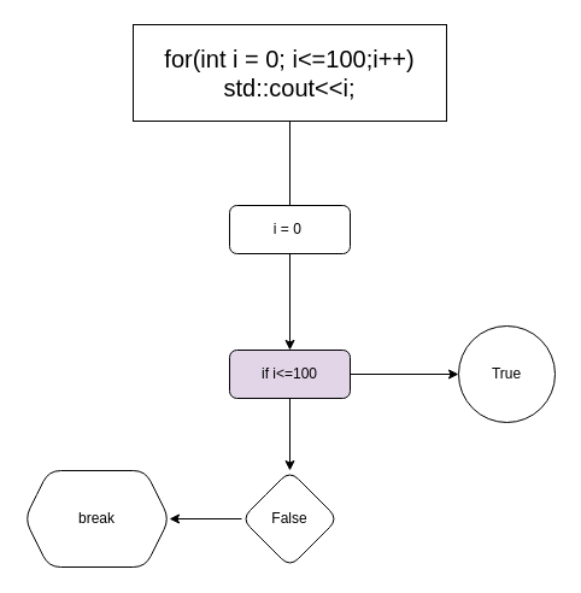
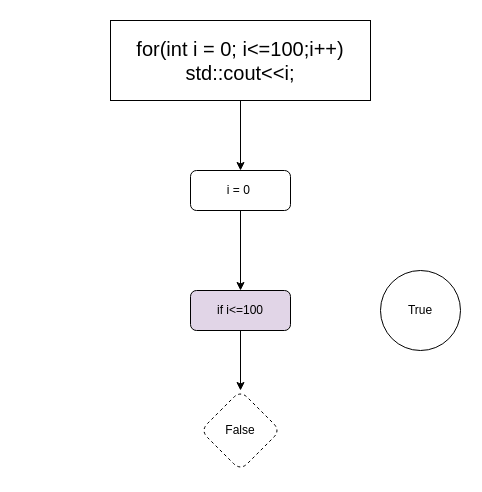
  <mxCell id="0" />
  <mxCell id="1" parent="0" />
- <mxCell id="2" value="" style="edgeStyle=orthogonalEdgeStyle;rounded=0;orthogonalLoop=1;jettySize=auto;html=1;endArrow=none;" parent="1" source="3" target="5" edge="1"><mxGeometry relative="1" as="geometry" /></mxCell>
+ <mxCell id="2" value="" style="edgeStyle=orthogonalEdgeStyle;rounded=0;orthogonalLoop=1;jettySize=auto;html=1;" parent="1" source="3" target="5" edge="1"><mxGeometry relative="1" as="geometry" /></mxCell>
  <mxCell id="3" value="&lt;font style=&quot;font-size: 20px;&quot;&gt;for(int i = 0; i&amp;lt;=100;i++)&lt;/font&gt;&lt;div&gt;&lt;span style=&quot;font-size: 20px;&quot;&gt;std::cout&amp;lt;&amp;lt;i;&lt;/span&gt;&lt;/div&gt;" style="rounded=0;whiteSpace=wrap;html=1;" parent="1" vertex="1"><mxGeometry x="110" y="20" width="260" height="80" as="geometry" /></mxCell>
  <mxCell id="4" value="" style="edgeStyle=orthogonalEdgeStyle;rounded=0;orthogonalLoop=1;jettySize=auto;html=1;" parent="1" source="5" target="8" edge="1"><mxGeometry relative="1" as="geometry" /></mxCell>
  <mxCell id="5" value="i = 0&lt;font data-immersive-translate-loading-id=&quot;1&quot; lang=&quot;zh-CN&quot; translate=&quot;no&quot; class=&quot;notranslate immersive-translate-target-wrapper&quot;&gt;&amp;nbsp; &lt;font class=&quot;immersive-translate-loading-spinner notranslate&quot;&gt;&lt;/font&gt;&lt;/font&gt;" style="rounded=1;whiteSpace=wrap;html=1;" parent="1" vertex="1"><mxGeometry x="190" y="170" width="100" height="40" as="geometry" /></mxCell>
  <mxCell id="6" value="" style="edgeStyle=orthogonalEdgeStyle;rounded=0;orthogonalLoop=1;jettySize=auto;html=1;" edge="1" parent="1" source="8" target="10"><mxGeometry relative="1" as="geometry" /></mxCell>
- <mxCell id="7" value="" style="edgeStyle=orthogonalEdgeStyle;rounded=0;orthogonalLoop=1;jettySize=auto;html=1;" edge="1" parent="1" source="8" target="12"><mxGeometry relative="1" as="geometry" /></mxCell>
  <mxCell id="8" value="if i&amp;lt;=100" style="rounded=1;whiteSpace=wrap;html=1;fillColor=#e1d5e7;" parent="1" vertex="1"><mxGeometry x="190" y="290" width="100" height="40" as="geometry" /></mxCell>
- <mxCell id="9" value="" style="edgeStyle=orthogonalEdgeStyle;rounded=0;orthogonalLoop=1;jettySize=auto;html=1;" edge="1" parent="1" source="10" target="11"><mxGeometry relative="1" as="geometry" /></mxCell>
- <mxCell id="10" value="False" style="rhombus;whiteSpace=wrap;html=1;rounded=1;" vertex="1" parent="1"><mxGeometry x="200" y="390" width="80" height="80" as="geometry" /></mxCell>
- <mxCell id="11" value="break" style="shape=hexagon;perimeter=hexagonPerimeter2;whiteSpace=wrap;html=1;fixedSize=1;rounded=1;" vertex="1" parent="1"><mxGeometry y="390" width="120" height="80" as="geometry" x="20" /></mxCell>
+ <mxCell id="10" value="False" style="rhombus;whiteSpace=wrap;html=1;rounded=1;dashed=1;" vertex="1" parent="1"><mxGeometry x="200" y="390" width="80" height="80" as="geometry" /></mxCell>
  <mxCell id="12" value="True" style="ellipse;whiteSpace=wrap;html=1;rounded=1;" vertex="1" parent="1"><mxGeometry x="380" y="270" width="80" height="80" as="geometry" /></mxCell>
